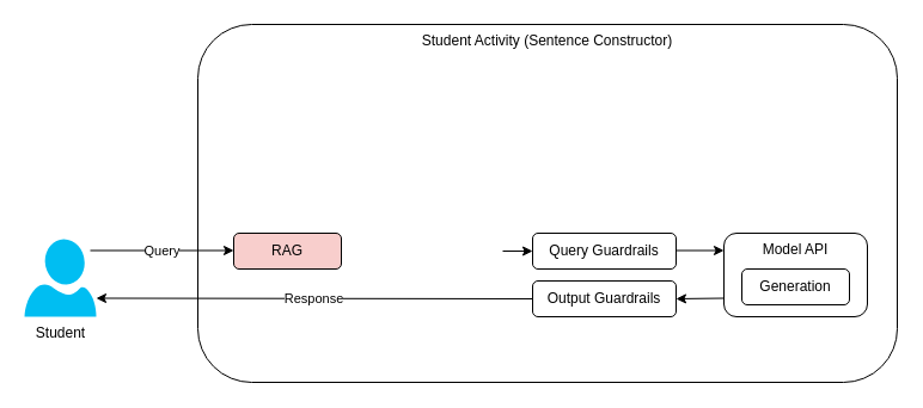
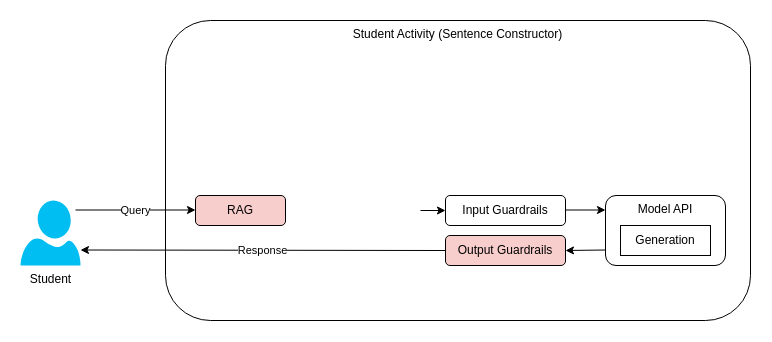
  <mxCell id="0" />
  <mxCell id="1" parent="0" />
  <mxCell id="2" value="" style="edgeStyle=orthogonalEdgeStyle;rounded=0;orthogonalLoop=1;jettySize=auto;html=1;entryX=0;entryY=0.5;entryDx=0;entryDy=0;exitX=1;exitY=0.5;exitDx=0;exitDy=0;" edge="1" parent="1" source="6" target="3"><mxGeometry relative="1" as="geometry"><mxPoint x="265" y="270" as="sourcePoint" /></mxGeometry></mxCell>
  <mxCell id="3" value="Prompt&amp;nbsp;&lt;span style=&quot;background-color: transparent; color: light-dark(rgb(0, 0, 0), rgb(255, 255, 255));&quot;&gt;Cache&lt;/span&gt;" style="rounded=1;whiteSpace=wrap;html=1;" vertex="1" parent="1"><mxGeometry x="325" y="195" width="95" height="30" as="geometry" /></mxCell>
  <mxCell id="4" value="Student Activity (Sentence Constructor)" style="rounded=1;whiteSpace=wrap;html=1;labelPosition=center;verticalLabelPosition=middle;align=center;verticalAlign=top;" vertex="1" parent="1"><mxGeometry x="165" y="20" width="585" height="300" as="geometry" /></mxCell>
- <mxCell id="5" value="Query Guardrails" style="rounded=1;whiteSpace=wrap;html=1;" vertex="1" parent="1"><mxGeometry x="445" y="195" width="120" height="30" as="geometry" /></mxCell>
+ <mxCell id="5" value="Input Guardrails" style="rounded=1;whiteSpace=wrap;html=1;" vertex="1" parent="1"><mxGeometry x="445" y="195" width="120" height="30" as="geometry" /></mxCell>
  <mxCell id="6" value="RAG" style="rounded=1;whiteSpace=wrap;html=1;fillColor=#f8cecc;" vertex="1" parent="1"><mxGeometry x="195" y="195" width="90" height="30" as="geometry" /></mxCell>
  <mxCell id="7" value="Model API" style="rounded=1;whiteSpace=wrap;html=1;align=center;labelPosition=center;verticalLabelPosition=middle;verticalAlign=top;" vertex="1" parent="1"><mxGeometry x="605" y="195" width="120" height="70" as="geometry" /></mxCell>
  <mxCell id="8" value="Student&lt;div&gt;&lt;br&gt;&lt;/div&gt;" style="verticalLabelPosition=bottom;html=1;verticalAlign=top;align=center;strokeColor=none;fillColor=#00BEF2;shape=mxgraph.azure.user;" vertex="1" parent="1"><mxGeometry x="20" y="200" width="60" height="65" as="geometry" /></mxCell>
  <mxCell id="9" value="Response" style="endArrow=classic;html=1;rounded=0;exitX=0;exitY=0.5;exitDx=0;exitDy=0;" edge="1" parent="1" source="12"><mxGeometry width="50" height="50" relative="1" as="geometry"><mxPoint x="220" y="249.5" as="sourcePoint" /><mxPoint x="80" y="249.5" as="targetPoint" /></mxGeometry></mxCell>
- <mxCell id="10" value="Generation" style="rounded=1;whiteSpace=wrap;html=1;" vertex="1" parent="1"><mxGeometry x="620" y="225" width="90" height="30" as="geometry" /></mxCell>
+ <mxCell id="10" value="Generation" style="whiteSpace=wrap;html=1;rounded=0;" vertex="1" parent="1"><mxGeometry x="620" y="225" width="90" height="30" as="geometry" /></mxCell>
  <mxCell id="11" style="edgeStyle=orthogonalEdgeStyle;rounded=0;orthogonalLoop=1;jettySize=auto;html=1;exitX=0.5;exitY=1;exitDx=0;exitDy=0;" edge="1" parent="1" source="7" target="7"><mxGeometry relative="1" as="geometry" /></mxCell>
- <mxCell id="12" value="Output Guardrails" style="rounded=1;whiteSpace=wrap;html=1;" vertex="1" parent="1"><mxGeometry x="445" y="235" width="120" height="30" as="geometry" /></mxCell>
+ <mxCell id="12" value="Output Guardrails" style="rounded=1;whiteSpace=wrap;html=1;fillColor=#f8cecc;" vertex="1" parent="1"><mxGeometry x="445" y="235" width="120" height="30" as="geometry" /></mxCell>
  <mxCell id="13" value="" style="endArrow=classic;html=1;rounded=0;entryX=0;entryY=0.5;entryDx=0;entryDy=0;exitX=1;exitY=0.5;exitDx=0;exitDy=0;" edge="1" parent="1" source="3" target="5"><mxGeometry width="50" height="50" relative="1" as="geometry"><mxPoint x="220" y="410" as="sourcePoint" /><mxPoint x="270" y="360" as="targetPoint" /></mxGeometry></mxCell>
  <mxCell id="14" value="Query" style="endArrow=classic;html=1;rounded=0;" edge="1" parent="1"><mxGeometry width="50" height="50" relative="1" as="geometry"><mxPoint x="75" y="209.5" as="sourcePoint" /><mxPoint x="195" y="209.5" as="targetPoint" /></mxGeometry></mxCell>
  <mxCell id="15" value="" style="endArrow=classic;html=1;rounded=0;" edge="1" parent="1"><mxGeometry width="50" height="50" relative="1" as="geometry"><mxPoint x="565" y="209.5" as="sourcePoint" /><mxPoint x="605" y="209.5" as="targetPoint" /></mxGeometry></mxCell>
  <mxCell id="16" value="" style="endArrow=classic;html=1;rounded=0;" edge="1" parent="1"><mxGeometry width="50" height="50" relative="1" as="geometry"><mxPoint x="605" y="249.5" as="sourcePoint" /><mxPoint x="565" y="250" as="targetPoint" /></mxGeometry></mxCell>
